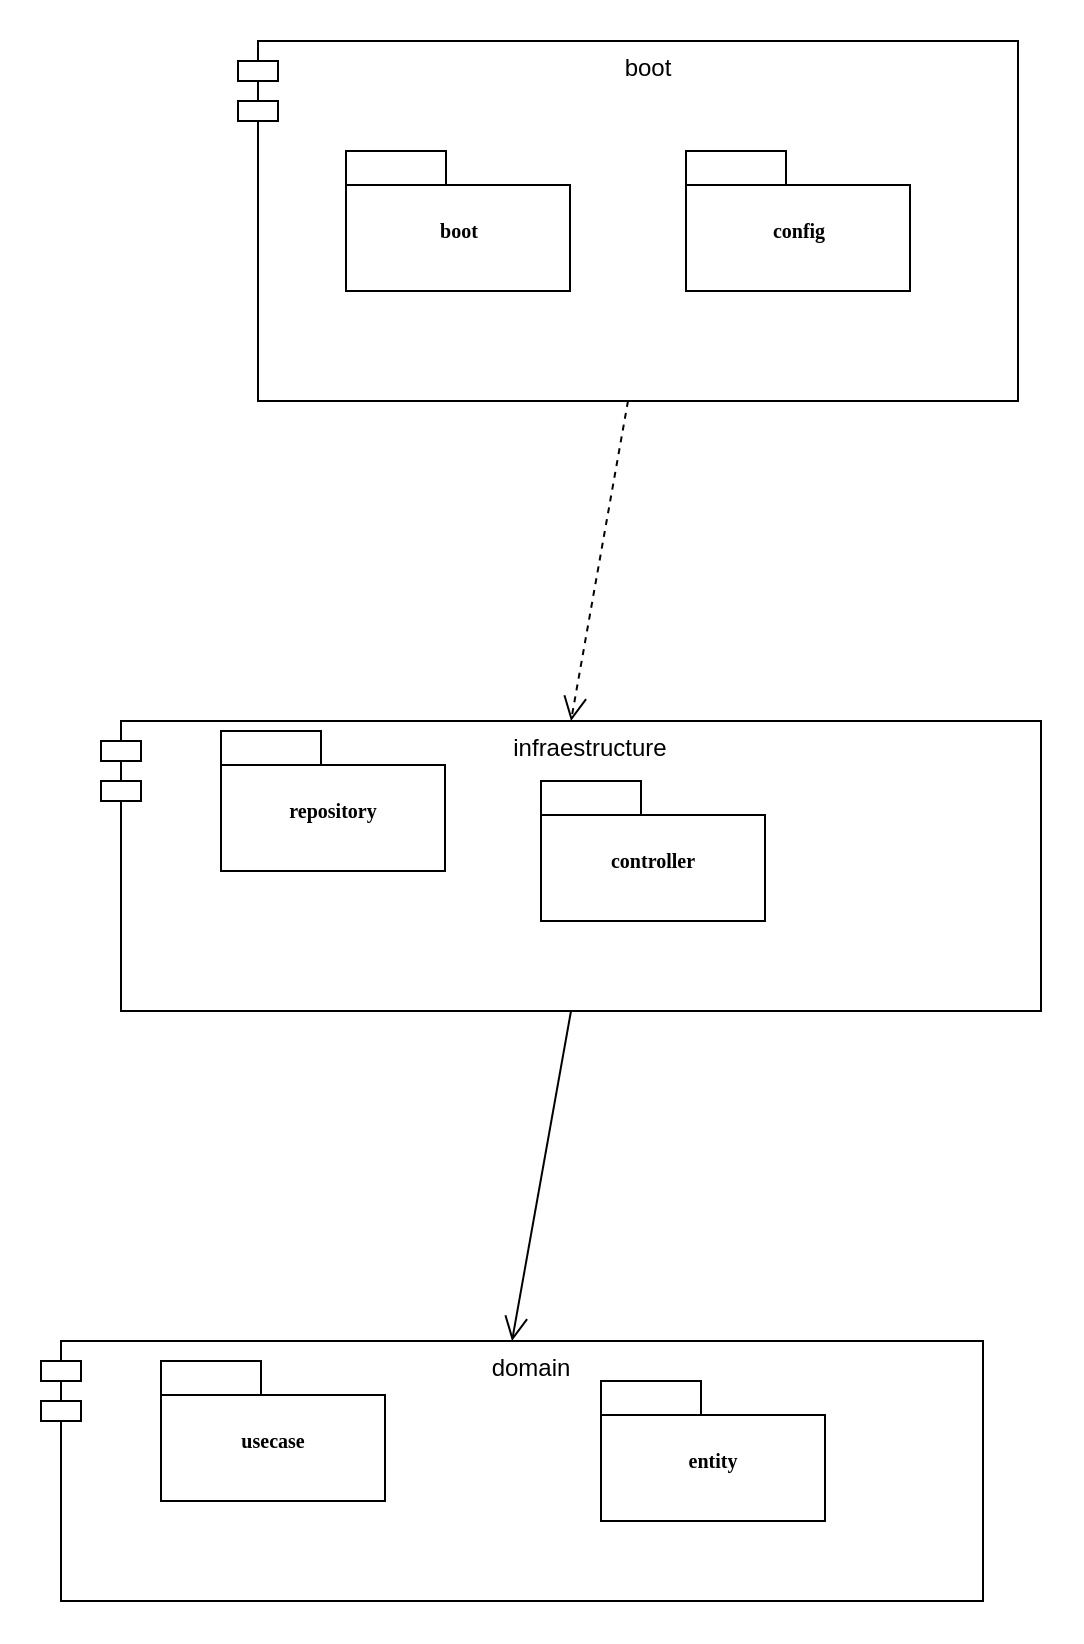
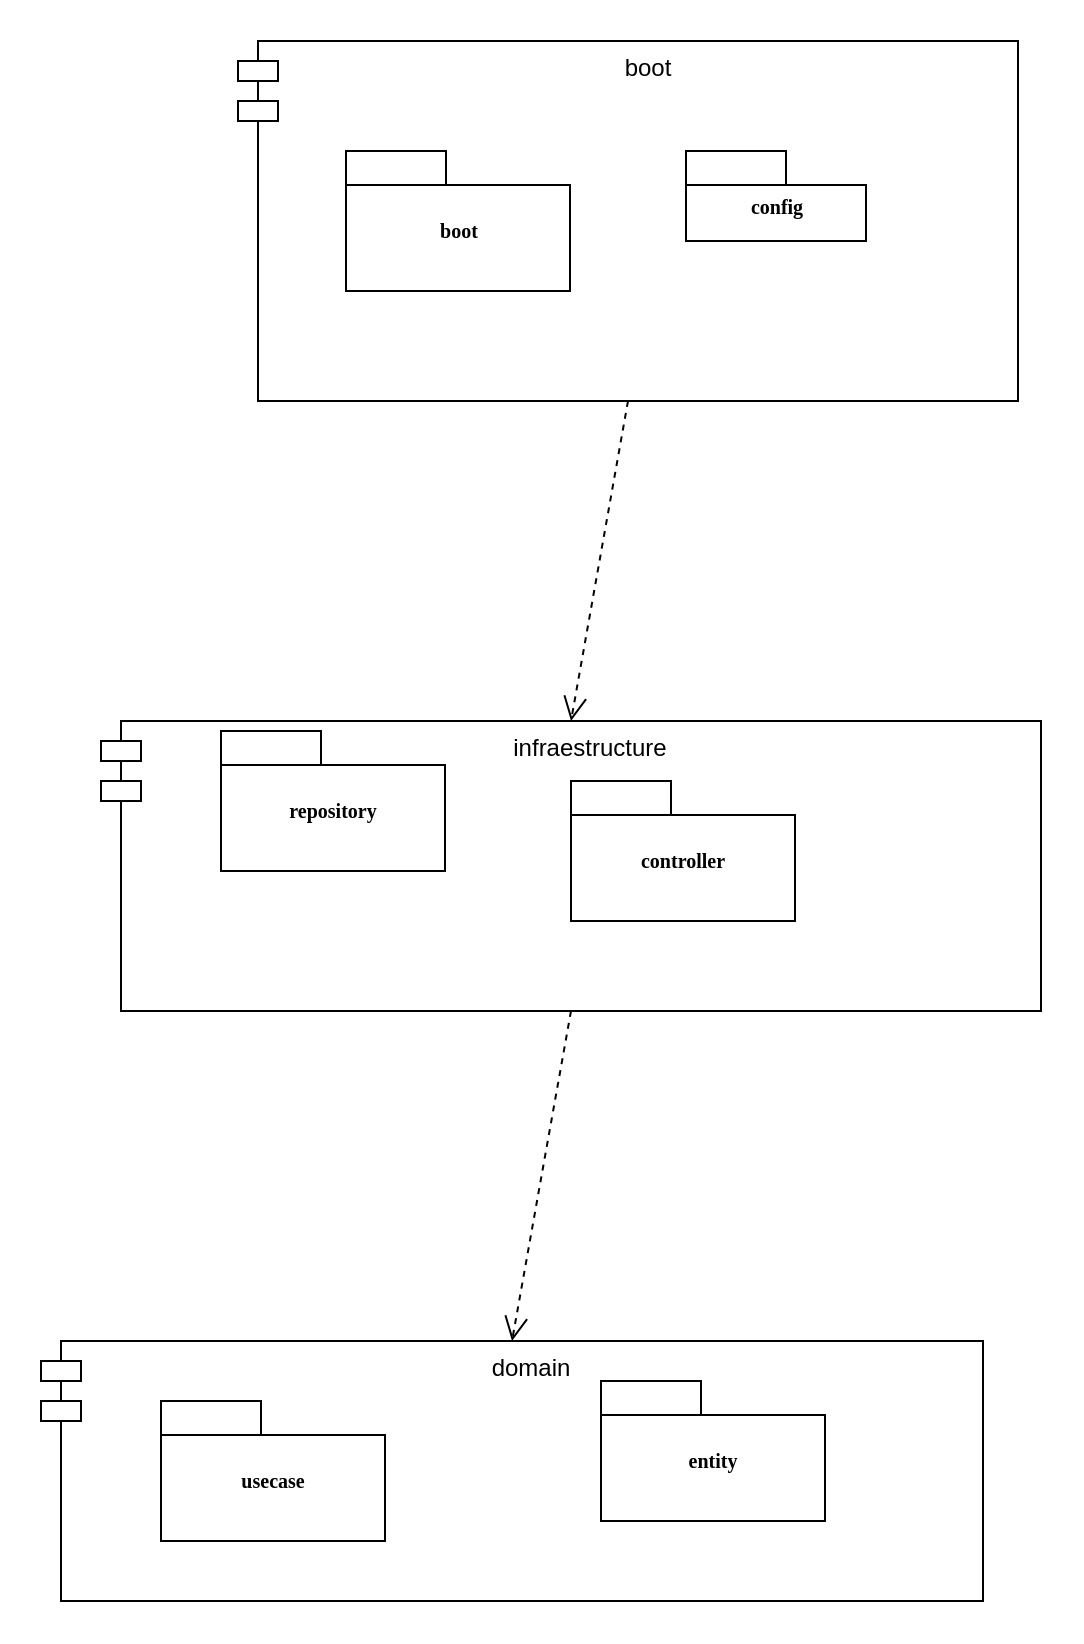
  <mxCell id="0" />
  <mxCell id="1" parent="0" />
  <mxCell id="2" value="infraestructure" style="shape=module;align=left;spacingLeft=20;align=center;verticalAlign=top;whiteSpace=wrap;html=1;" vertex="1" parent="1"><mxGeometry x="50" y="360" width="470" height="145" as="geometry" /></mxCell>
  <mxCell id="3" value="domain" style="shape=module;align=left;spacingLeft=20;align=center;verticalAlign=top;whiteSpace=wrap;html=1;" vertex="1" parent="1"><mxGeometry x="20" y="670" width="471" height="130" as="geometry" /></mxCell>
- <mxCell id="4" style="edgeStyle=none;rounded=0;html=1;entryX=0.5;entryY=0;dashed=0;labelBackgroundColor=none;startFill=0;endArrow=open;endFill=0;endSize=10;fontFamily=Verdana;fontSize=10;entryDx=0;entryDy=0;exitX=0.5;exitY=1;exitDx=0;exitDy=0;" parent="1" source="2" target="3" edge="1"><mxGeometry relative="1" as="geometry" /></mxCell>
+ <mxCell id="4" style="edgeStyle=none;rounded=0;html=1;entryX=0.5;entryY=0;dashed=1;labelBackgroundColor=none;startFill=0;endArrow=open;endFill=0;endSize=10;fontFamily=Verdana;fontSize=10;entryDx=0;entryDy=0;exitX=0.5;exitY=1;exitDx=0;exitDy=0;" parent="1" source="2" target="3" edge="1"><mxGeometry relative="1" as="geometry" /></mxCell>
  <mxCell id="5" value="repository" style="shape=folder;fontStyle=1;spacingTop=10;tabWidth=50;tabHeight=17;tabPosition=left;html=1;rounded=0;shadow=0;comic=0;labelBackgroundColor=none;strokeColor=#000000;strokeWidth=1;fillColor=#ffffff;fontFamily=Verdana;fontSize=10;fontColor=#000000;align=center;" parent="1" vertex="1"><mxGeometry x="110" y="365" width="112" height="70" as="geometry" /></mxCell>
- <mxCell id="6" value="controller" style="shape=folder;fontStyle=1;spacingTop=10;tabWidth=50;tabHeight=17;tabPosition=left;html=1;rounded=0;shadow=0;comic=0;labelBackgroundColor=none;strokeColor=#000000;strokeWidth=1;fillColor=#ffffff;fontFamily=Verdana;fontSize=10;fontColor=#000000;align=center;" parent="1" vertex="1"><mxGeometry x="270" y="390" width="112" height="70" as="geometry" /></mxCell>
- <mxCell id="7" value="usecase" style="shape=folder;fontStyle=1;spacingTop=10;tabWidth=50;tabHeight=17;tabPosition=left;html=1;rounded=0;shadow=0;comic=0;labelBackgroundColor=none;strokeWidth=1;fontFamily=Verdana;fontSize=10;align=center;" parent="1" vertex="1"><mxGeometry x="80" y="680" width="112" height="70" as="geometry" /></mxCell>
+ <mxCell id="6" value="controller" style="shape=folder;fontStyle=1;spacingTop=10;tabWidth=50;tabHeight=17;tabPosition=left;html=1;rounded=0;shadow=0;comic=0;labelBackgroundColor=none;strokeColor=#000000;strokeWidth=1;fillColor=#ffffff;fontFamily=Verdana;fontSize=10;fontColor=#000000;align=center;" parent="1" vertex="1"><mxGeometry x="285" y="390" width="112" height="70" as="geometry" /></mxCell>
+ <mxCell id="7" value="usecase" style="shape=folder;fontStyle=1;spacingTop=10;tabWidth=50;tabHeight=17;tabPosition=left;html=1;rounded=0;shadow=0;comic=0;labelBackgroundColor=none;strokeWidth=1;fontFamily=Verdana;fontSize=10;align=center;" parent="1" vertex="1"><mxGeometry x="80" y="700" width="112" height="70" as="geometry" /></mxCell>
  <mxCell id="8" value="entity" style="shape=folder;fontStyle=1;spacingTop=10;tabWidth=50;tabHeight=17;tabPosition=left;html=1;rounded=0;shadow=0;comic=0;labelBackgroundColor=none;strokeWidth=1;fontFamily=Verdana;fontSize=10;align=center;" parent="1" vertex="1"><mxGeometry x="300" y="690" width="112" height="70" as="geometry" /></mxCell>
  <mxCell id="9" style="rounded=0;html=1;entryX=0.5;entryY=0;dashed=1;labelBackgroundColor=none;startFill=0;endArrow=open;endFill=0;endSize=10;fontFamily=Verdana;fontSize=10;exitX=0.5;exitY=1;exitDx=0;exitDy=0;entryDx=0;entryDy=0;" parent="1" source="10" target="2" edge="1"><mxGeometry relative="1" as="geometry" /></mxCell>
  <mxCell id="10" value="boot" style="shape=module;align=left;spacingLeft=20;align=center;verticalAlign=top;whiteSpace=wrap;html=1;" vertex="1" parent="1"><mxGeometry x="118.5" y="20" width="390" height="180" as="geometry" /></mxCell>
  <mxCell id="11" value="boot" style="shape=folder;fontStyle=1;spacingTop=10;tabWidth=50;tabHeight=17;tabPosition=left;html=1;rounded=0;shadow=0;comic=0;labelBackgroundColor=none;strokeWidth=1;fontFamily=Verdana;fontSize=10;align=center;" parent="1" vertex="1"><mxGeometry x="172.5" y="75" width="112" height="70" as="geometry" /></mxCell>
- <mxCell id="12" value="config" style="shape=folder;fontStyle=1;spacingTop=10;tabWidth=50;tabHeight=17;tabPosition=left;html=1;rounded=0;shadow=0;comic=0;labelBackgroundColor=none;strokeWidth=1;fontFamily=Verdana;fontSize=10;align=center;" parent="1" vertex="1"><mxGeometry x="342.5" y="75" width="112" height="70" as="geometry" /></mxCell>
+ <mxCell id="12" value="config" style="shape=folder;fontStyle=1;spacingTop=10;tabWidth=50;tabHeight=17;tabPosition=left;html=1;rounded=0;shadow=0;comic=0;labelBackgroundColor=none;strokeWidth=1;fontFamily=Verdana;fontSize=10;align=center;" parent="1" vertex="1"><mxGeometry x="342.5" y="75" width="90" height="45" as="geometry" /></mxCell>
